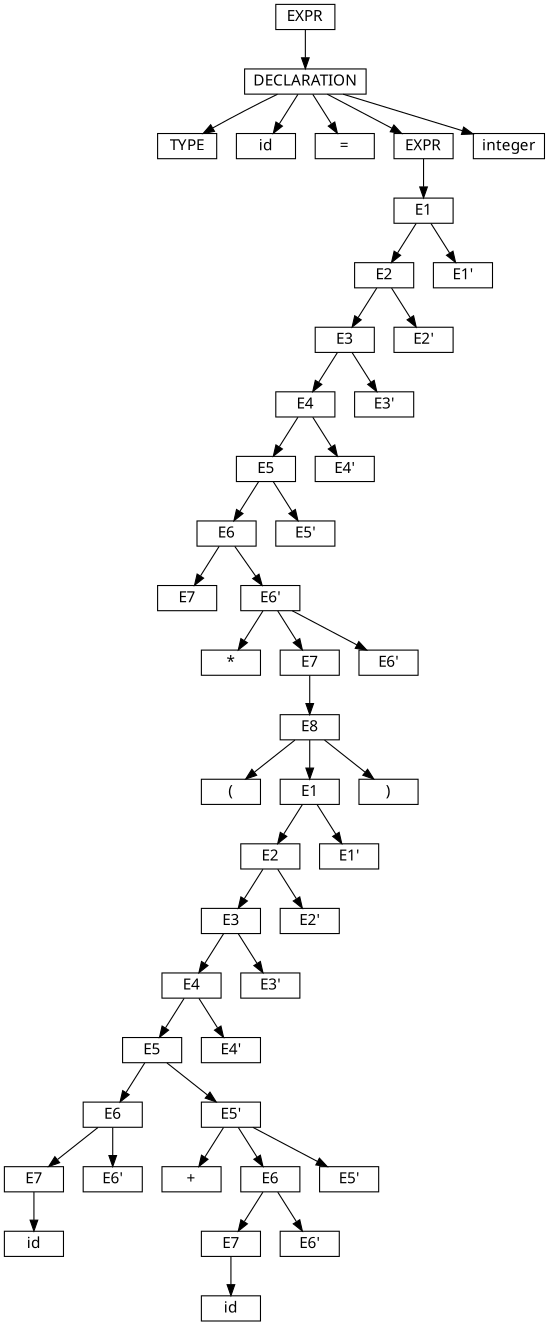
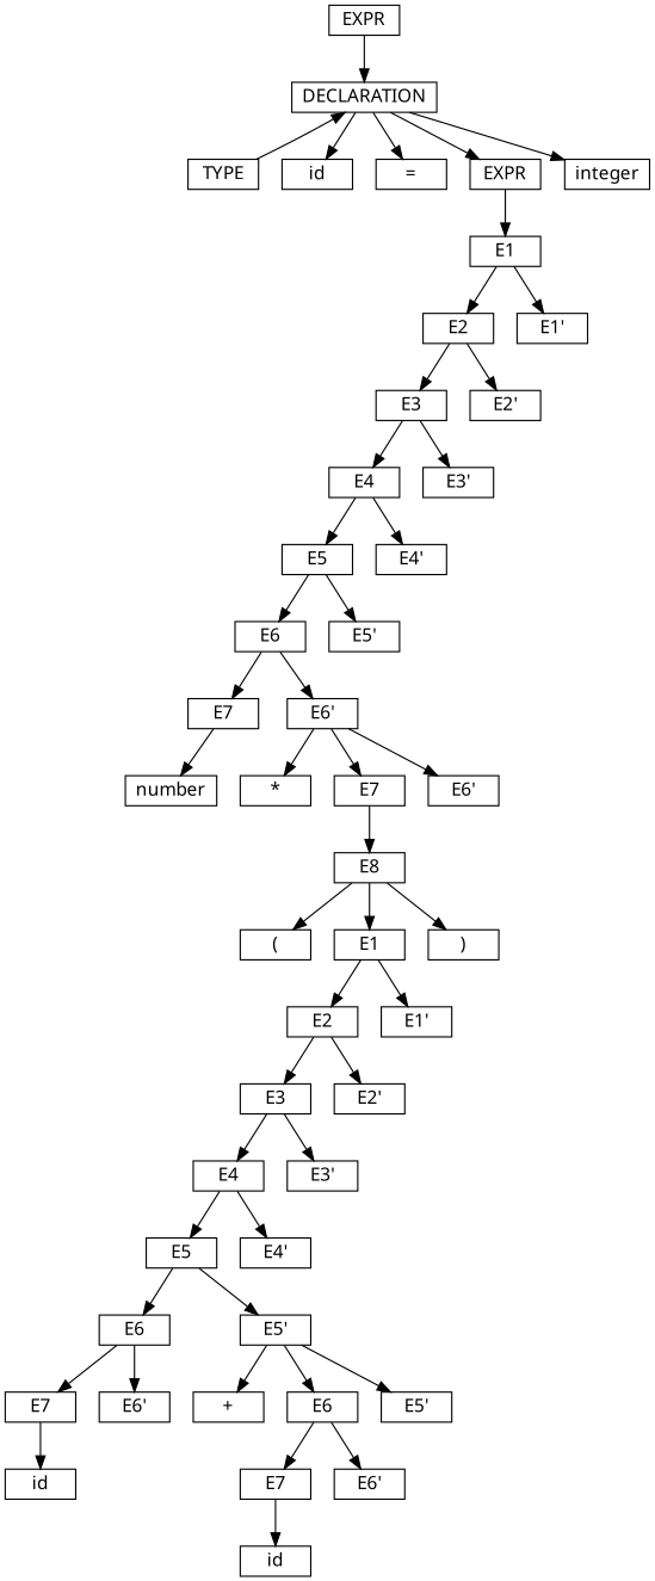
  digraph {
    node [fontname="Heuristica Regular" shape=box]
    n1 [height=0.25 label=EXPR]
    n2 [height=0.25 label=DECLARATION]
    n3 [height=0.25 label=TYPE]
    n4 [height=0.25 label=id]
    n5 [height=0.25 label="="]
    n6 [height=0.25 label=EXPR]
    n7 [height=0.25 label=integer]
    n8 [height=0.25 label=E1]
    n9 [height=0.25 label=E2]
    n10 [height=0.25 label="E1'"]
    n11 [height=0.25 label=E3]
    n12 [height=0.25 label="E2'"]
    n13 [height=0.25 label=E4]
    n14 [height=0.25 label="E3'"]
    n15 [height=0.25 label=E5]
    n16 [height=0.25 label="E4'"]
    n17 [height=0.25 label=E6]
    n18 [height=0.25 label="E5'"]
    n19 [height=0.25 label=E7]
    n20 [height=0.25 label="E6'"]
+   n21 [height=0.25 label=number]
    n22 [height=0.25 label="*"]
    n23 [height=0.25 label=E7]
    n24 [height=0.25 label="E6'"]
    n25 [height=0.25 label=E8]
    n26 [height=0.25 label="("]
    n27 [height=0.25 label=E1]
    n28 [height=0.25 label=")"]
    n29 [height=0.25 label=E2]
    n30 [height=0.25 label="E1'"]
    n31 [height=0.25 label=E3]
    n32 [height=0.25 label="E2'"]
    n33 [height=0.25 label=E4]
    n34 [height=0.25 label="E3'"]
    n35 [height=0.25 label=E5]
    n36 [height=0.25 label="E4'"]
    n37 [height=0.25 label=E6]
    n38 [height=0.25 label="E5'"]
    n39 [height=0.25 label=E7]
    n40 [height=0.25 label="E6'"]
    n41 [height=0.25 label="+"]
    n42 [height=0.25 label=E6]
    n43 [height=0.25 label="E5'"]
    n44 [height=0.25 label=id]
    n45 [height=0.25 label=E7]
    n46 [height=0.25 label="E6'"]
    n47 [height=0.25 label=id]
    n1 -> n2
-   n2 -> n3
+   n3 -> n2
    n2 -> n4
    n2 -> n5
    n2 -> n6
    n2 -> n7
    n6 -> n8
    n8 -> n9
    n8 -> n10
    n9 -> n11
    n9 -> n12
    n11 -> n13
    n11 -> n14
    n13 -> n15
    n13 -> n16
    n15 -> n17
    n15 -> n18
    n17 -> n19
    n17 -> n20
+   n19 -> n21
    n20 -> n22
    n20 -> n23
    n20 -> n24
    n23 -> n25
    n25 -> n26
    n25 -> n27
    n25 -> n28
    n27 -> n29
    n27 -> n30
    n29 -> n31
    n29 -> n32
    n31 -> n33
    n31 -> n34
    n33 -> n35
    n33 -> n36
    n35 -> n37
    n35 -> n38
    n37 -> n39
    n37 -> n40
    n38 -> n41
    n38 -> n42
    n38 -> n43
    n39 -> n44
    n42 -> n45
    n42 -> n46
    n45 -> n47
  }
